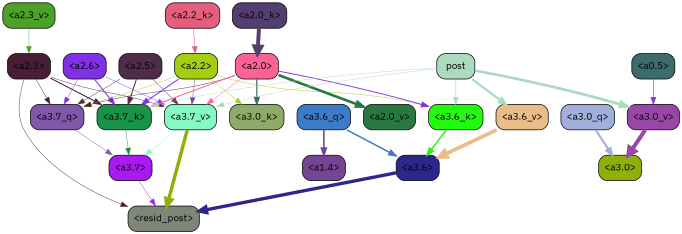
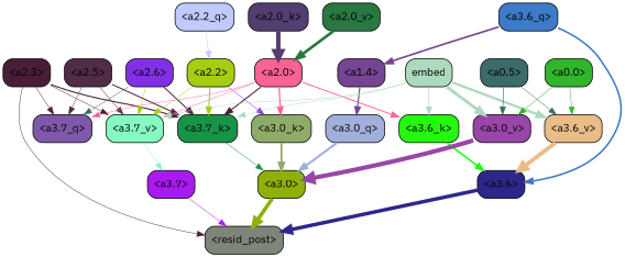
  strict digraph {
    fontname="IBM Plex Sans"
    splines=true
    node [color=black fontname="IBM Plex Sans" shape=box style="filled, rounded"]
    edge [color="#a5cd12" fontname="IBM Plex Sans" penwidth=0.6]
    "<a3.7>" [fillcolor="#a81aef"]
    "<resid_post>" [fillcolor="#7e8679"]
    "<a3.6>" [fillcolor="#2d278c"]
    "<a3.0>" [fillcolor="#8fb00a"]
    "<a2.3>" [fillcolor="#481e36"]
    "<a3.7_q>" [fillcolor="#8058aa"]
    "<a3.7_k>" [fillcolor="#179448"]
    "<a3.7_v>" [fillcolor="#85f9c2"]
    "<a3.6_q>" [fillcolor="#3c7bc8"]
    "<a1.4>" [fillcolor="#754492"]
    "<a3.0_q>" [fillcolor="#a1b0da"]
    "<a3.6_k>" [fillcolor="#23f90f"]
    "<a3.0_k>" [fillcolor="#8eab69"]
    "<a3.6_v>" [fillcolor="#eabc88"]
    "<a3.0_v>" [fillcolor="#9846a8"]
    "<a2.6>" [fillcolor="#8131e5"]
    "<a2.5>" [fillcolor="#512c49"]
    "<a2.2>" [fillcolor="#a5cd12"]
    "<a2.0>" [fillcolor="#fd6295"]
-   embed [fillcolor="#acdabe" label=post]
+   embed [fillcolor="#acdabe"]
    "<a0.5>" [fillcolor="#3b6b6a"]
-   "<a2.2_k>" [fillcolor="#e45f7d"]
+   "<a0.0>" [fillcolor="#30b52d"]
+   "<a2.2_q>" [fillcolor="#c0cafc"]
    "<a2.0_k>" [fillcolor="#523e70"]
-   "<a2.3_v>" [fillcolor="#4ca229"]
    "<a2.0_v>" [fillcolor="#297841"]
    "<a3.7>" -> "<resid_post>" [color="#a81aef"]
    "<a3.6>" -> "<resid_post>" [color="#2d278c" penwidth=4.746312499046326]
-   "<a3.7_v>" -> "<resid_post>" [color="#8fb00a" penwidth=4.896343111991882]
+   "<a3.0>" -> "<resid_post>" [color="#8fb00a" penwidth=4.896343111991882]
    "<a2.3>" -> "<resid_post>" [color="#481e36"]
    "<a2.3>" -> "<a3.7_q>" [color="#481e36"]
    "<a2.3>" -> "<a3.7_k>" [color="#481e36" penwidth=1.467104621231556]
    "<a2.3>" -> "<a3.7_v>" [color="#481e36"]
-   "<a3.7_q>" -> "<a3.7>" [color="#8058aa"]
-   "<a3.7_k>" -> "<a3.7>" [color="#179448"]
+   "<a3.7_k>" -> "<a3.0>" [color="#179448"]
    "<a3.7_v>" -> "<a3.7>" [color="#85f9c2"]
    "<a3.6_q>" -> "<a3.6>" [color="#3c7bc8" penwidth=2.160832464694977]
    "<a3.6_q>" -> "<a1.4>" [color="#754492" penwidth=2.2719132900238037]
+   "<a1.4>" -> "<a3.0_q>" [color="#754492" penwidth=1.5932877659797668]
    "<a3.0_q>" -> "<a3.0>" [color="#a1b0da" penwidth=2.870753765106201]
    "<a3.6_k>" -> "<a3.6>" [color="#23f90f" penwidth=2.13908451795578]
+   "<a3.0_k>" -> "<a3.0>" [color="#8eab69" penwidth=2.520303964614868]
    "<a3.6_v>" -> "<a3.6>" [color="#eabc88" penwidth=5.297133803367615]
    "<a3.0_v>" -> "<a3.0>" [color="#9846a8" penwidth=5.680712580680847]
-   "<a2.6>" -> "<a3.7_q>" [color="#8131e5"]
-   "<a2.6>" -> "<a3.7_k>" [color="#8131e5" penwidth=1.4453159049153328]
-   "<a2.6>" -> "<a3.7_v>" [color="#8131e5"]
+   "<a2.6>" -> "<a3.7_q>" [color="#3b6b6a"]
+   "<a2.6>" -> "<a3.7_k>" [color="#512c49" penwidth=1.4453159049153328]
+   "<a2.6>" -> "<a3.7_v>"
    "<a2.5>" -> "<a3.7_q>" [color="#512c49"]
    "<a2.5>" -> "<a3.7_k>" [color="#512c49" penwidth=1.4526091292500496]
    "<a2.5>" -> "<a3.7_v>" [color="#512c49"]
-   "<a2.2>" -> "<a3.7_q>"
-   "<a2.2>" -> "<a3.7_k>" [color="#8131e5" penwidth=1.4310357049107552]
-   "<a2.2>" -> "<a3.7_v>" [color="#754492"]
-   "<a2.2>" -> "<a3.6_k>"
-   "<a2.2>" -> "<a3.0_k>"
-   "<a2.0>" -> "<a3.7_q>" [color="#481e36"]
-   "<a2.0>" -> "<a3.7_k>" [color="#fd6295" penwidth=1.4314699843525887]
+   "<a2.2>" -> "<a3.7_k>" [penwidth=1.4310357049107552]
+   "<a2.2>" -> "<a3.7_v>"
+   "<a2.2>" -> "<a3.0_k>" [color="#8131e5"]
+   "<a2.0>" -> "<a3.7_q>" [color="#fd6295"]
+   "<a2.0>" -> "<a3.7_k>" [color="#481e36" penwidth=1.4314699843525887]
    "<a2.0>" -> "<a3.7_v>" [color="#fd6295"]
-   "<a2.0>" -> "<a3.6_k>" [color="#8131e5" penwidth=1.2950235605239868]
-   "<a2.0>" -> "<a3.0_k>" [color="#3b6b6a" penwidth=1.712992787361145]
+   "<a2.0>" -> "<a3.6_k>" [color="#fd6295" penwidth=1.2950235605239868]
+   "<a2.0>" -> "<a3.0_k>" [color="#fd6295" penwidth=1.712992787361145]
    embed -> "<a3.7_k>" [color="#acdabe"]
    embed -> "<a3.7_v>" [color="#acdabe"]
    embed -> "<a3.6_k>" [color="#acdabe" penwidth=0.891706109046936]
    embed -> "<a3.6_v>" [color="#acdabe" penwidth=3.1766927242279053]
    embed -> "<a3.0_v>" [color="#acdabe" penwidth=3.9005755856633186]
-   "<a0.5>" -> "<a3.0_v>" [color="#8131e5" penwidth=0.8493617177009583]
-   "<a2.2_k>" -> "<a2.2>" [color="#e45f7d" penwidth=0.7399393804371357]
+   "<a0.5>" -> "<a3.6_v>" [color="#3b6b6a"]
+   "<a0.5>" -> "<a3.0_v>" [color="#3b6b6a" penwidth=0.8493617177009583]
+   "<a0.0>" -> "<a3.6_v>" [color="#30b52d"]
+   "<a0.0>" -> "<a3.0_v>" [color="#30b52d"]
+   "<a2.2_q>" -> "<a2.2>" [color="#c0cafc" penwidth=0.6677633281797171]
    "<a2.0_k>" -> "<a2.0>" [color="#523e70" penwidth=5.5817058570683]
-   "<a2.3_v>" -> "<a2.3>" [color="#4ca229"]
-   "<a2.0>" -> "<a2.0_v>" [color="#297841" penwidth=3.7102378383278847]
+   "<a2.0_v>" -> "<a2.0>" [color="#297841" penwidth=3.7102378383278847]
  }
